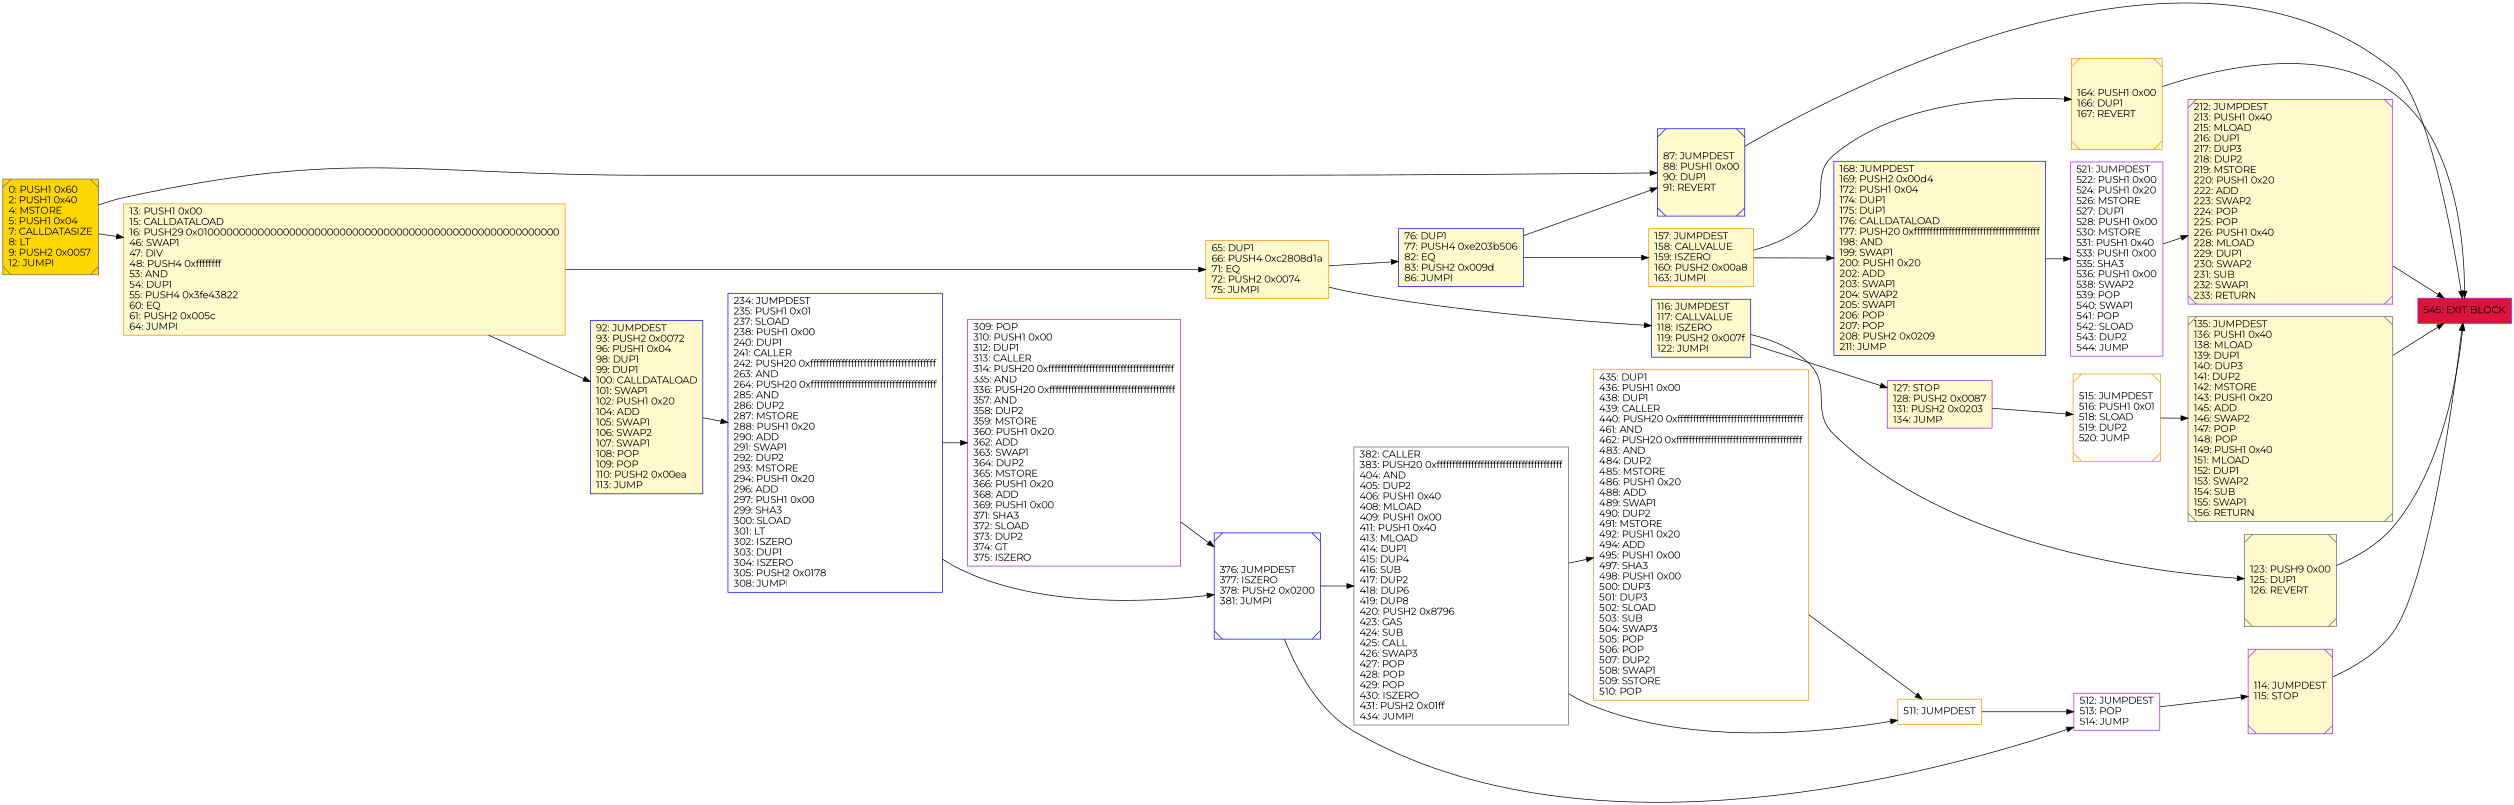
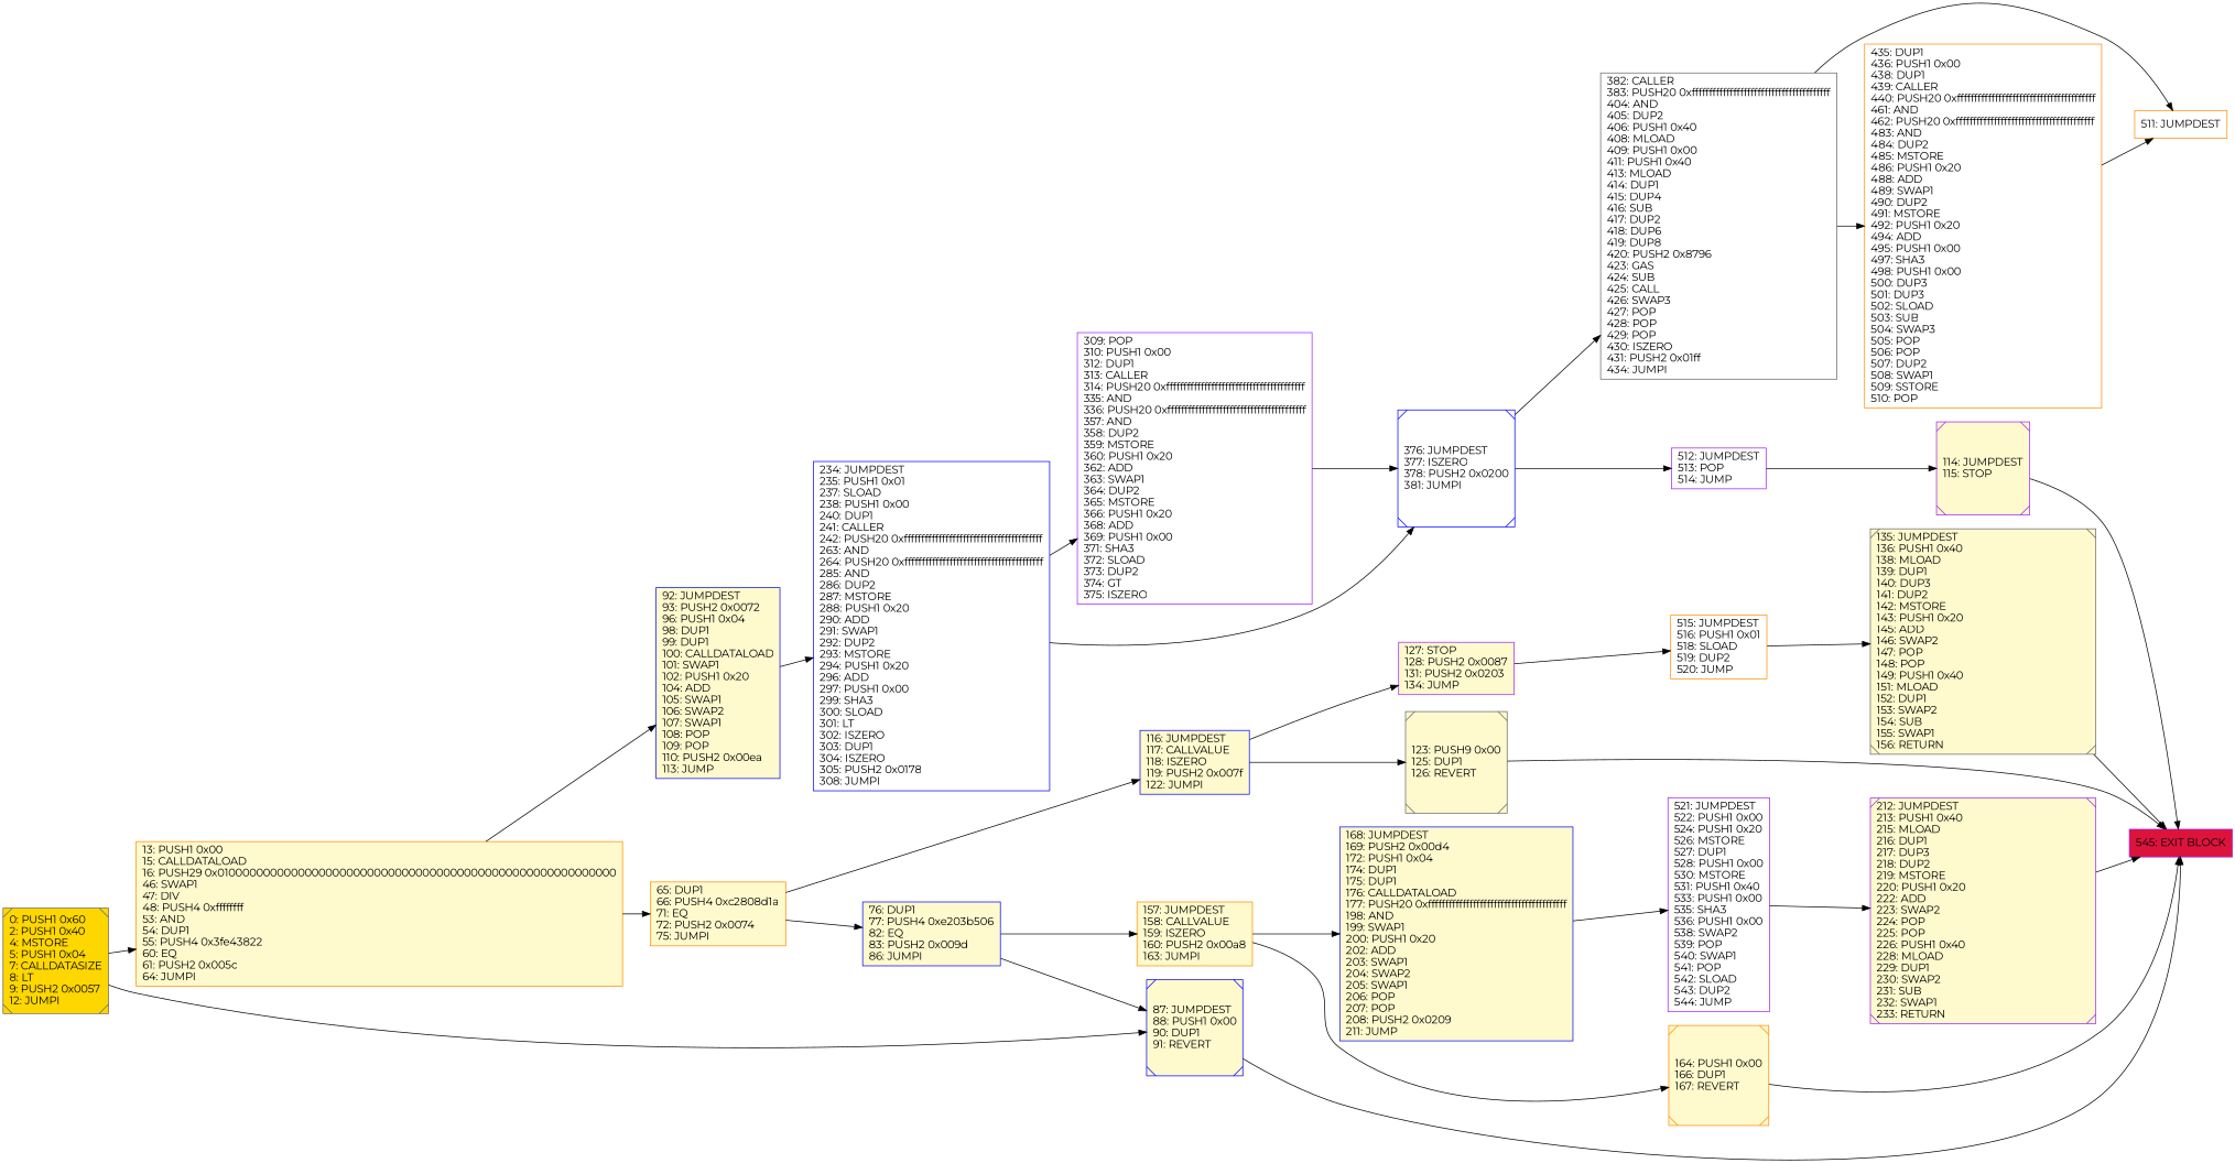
  digraph {
    fontname=Montserrat
    rankdir=LR
    node [color=purple fillcolor=lemonchiffon fontcolor=black fontname=Montserrat shape=box style=filled]
    edge [fontname=Montserrat]
    n1 [label="127: STOP\l128: PUSH2 0x0087\l131: PUSH2 0x0203\l134: JUMP\l"]
-   n2 [color=darkorange fillcolor=white label="515: JUMPDEST\l516: PUSH1 0x01\l518: SLOAD\l519: DUP2\l520: JUMP\l" shape=Msquare]
+   n2 [color=darkorange fillcolor=white label="515: JUMPDEST\l516: PUSH1 0x01\l518: SLOAD\l519: DUP2\l520: JUMP\l"]
    n3 [color=gray40 label="135: JUMPDEST\l136: PUSH1 0x40\l138: MLOAD\l139: DUP1\l140: DUP3\l141: DUP2\l142: MSTORE\l143: PUSH1 0x20\l145: ADD\l146: SWAP2\l147: POP\l148: POP\l149: PUSH1 0x40\l151: MLOAD\l152: DUP1\l153: SWAP2\l154: SUB\l155: SWAP1\l156: RETURN\l" shape=Msquare]
    n4 [color=darkorange label="164: PUSH1 0x00\l166: DUP1\l167: REVERT\l" shape=Msquare]
    n5 [fillcolor=crimson label="545: EXIT BLOCK\l"]
    n6 [fillcolor=white label="309: POP\l310: PUSH1 0x00\l312: DUP1\l313: CALLER\l314: PUSH20 0xffffffffffffffffffffffffffffffffffffffff\l335: AND\l336: PUSH20 0xffffffffffffffffffffffffffffffffffffffff\l357: AND\l358: DUP2\l359: MSTORE\l360: PUSH1 0x20\l362: ADD\l363: SWAP1\l364: DUP2\l365: MSTORE\l366: PUSH1 0x20\l368: ADD\l369: PUSH1 0x00\l371: SHA3\l372: SLOAD\l373: DUP2\l374: GT\l375: ISZERO\l"]
    n7 [color=blue fillcolor=white label="376: JUMPDEST\l377: ISZERO\l378: PUSH2 0x0200\l381: JUMPI\l" shape=Msquare]
    n8 [color=gray40 fillcolor=white label="382: CALLER\l383: PUSH20 0xffffffffffffffffffffffffffffffffffffffff\l404: AND\l405: DUP2\l406: PUSH1 0x40\l408: MLOAD\l409: PUSH1 0x00\l411: PUSH1 0x40\l413: MLOAD\l414: DUP1\l415: DUP4\l416: SUB\l417: DUP2\l418: DUP6\l419: DUP8\l420: PUSH2 0x8796\l423: GAS\l424: SUB\l425: CALL\l426: SWAP3\l427: POP\l428: POP\l429: POP\l430: ISZERO\l431: PUSH2 0x01ff\l434: JUMPI\l"]
    n9 [fillcolor=white label="512: JUMPDEST\l513: POP\l514: JUMP\l"]
    n10 [color=blue label="87: JUMPDEST\l88: PUSH1 0x00\l90: DUP1\l91: REVERT\l" shape=Msquare]
    n11 [fillcolor=white label="521: JUMPDEST\l522: PUSH1 0x00\l524: PUSH1 0x20\l526: MSTORE\l527: DUP1\l528: PUSH1 0x00\l530: MSTORE\l531: PUSH1 0x40\l533: PUSH1 0x00\l535: SHA3\l536: PUSH1 0x00\l538: SWAP2\l539: POP\l540: SWAP1\l541: POP\l542: SLOAD\l543: DUP2\l544: JUMP\l"]
    n12 [label="212: JUMPDEST\l213: PUSH1 0x40\l215: MLOAD\l216: DUP1\l217: DUP3\l218: DUP2\l219: MSTORE\l220: PUSH1 0x20\l222: ADD\l223: SWAP2\l224: POP\l225: POP\l226: PUSH1 0x40\l228: MLOAD\l229: DUP1\l230: SWAP2\l231: SUB\l232: SWAP1\l233: RETURN\l" shape=Msquare]
    n13 [color=darkorange fillcolor=white label="435: DUP1\l436: PUSH1 0x00\l438: DUP1\l439: CALLER\l440: PUSH20 0xffffffffffffffffffffffffffffffffffffffff\l461: AND\l462: PUSH20 0xffffffffffffffffffffffffffffffffffffffff\l483: AND\l484: DUP2\l485: MSTORE\l486: PUSH1 0x20\l488: ADD\l489: SWAP1\l490: DUP2\l491: MSTORE\l492: PUSH1 0x20\l494: ADD\l495: PUSH1 0x00\l497: SHA3\l498: PUSH1 0x00\l500: DUP3\l501: DUP3\l502: SLOAD\l503: SUB\l504: SWAP3\l505: POP\l506: POP\l507: DUP2\l508: SWAP1\l509: SSTORE\l510: POP\l"]
    n14 [color=darkorange fillcolor=white label="511: JUMPDEST\l"]
    n15 [color=blue label="76: DUP1\l77: PUSH4 0xe203b506\l82: EQ\l83: PUSH2 0x009d\l86: JUMPI\l"]
    n16 [color=darkorange label="157: JUMPDEST\l158: CALLVALUE\l159: ISZERO\l160: PUSH2 0x00a8\l163: JUMPI\l"]
    n17 [color=blue label="168: JUMPDEST\l169: PUSH2 0x00d4\l172: PUSH1 0x04\l174: DUP1\l175: DUP1\l176: CALLDATALOAD\l177: PUSH20 0xffffffffffffffffffffffffffffffffffffffff\l198: AND\l199: SWAP1\l200: PUSH1 0x20\l202: ADD\l203: SWAP1\l204: SWAP2\l205: SWAP1\l206: POP\l207: POP\l208: PUSH2 0x0209\l211: JUMP\l"]
    n18 [color=blue label="116: JUMPDEST\l117: CALLVALUE\l118: ISZERO\l119: PUSH2 0x007f\l122: JUMPI\l"]
    n19 [color=gray40 label="123: PUSH9 0x00\l125: DUP1\l126: REVERT\l" shape=Msquare]
    n20 [color=darkorange label="65: DUP1\l66: PUSH4 0xc2808d1a\l71: EQ\l72: PUSH2 0x0074\l75: JUMPI\l"]
    n21 [color=blue fillcolor=white label="234: JUMPDEST\l235: PUSH1 0x01\l237: SLOAD\l238: PUSH1 0x00\l240: DUP1\l241: CALLER\l242: PUSH20 0xffffffffffffffffffffffffffffffffffffffff\l263: AND\l264: PUSH20 0xffffffffffffffffffffffffffffffffffffffff\l285: AND\l286: DUP2\l287: MSTORE\l288: PUSH1 0x20\l290: ADD\l291: SWAP1\l292: DUP2\l293: MSTORE\l294: PUSH1 0x20\l296: ADD\l297: PUSH1 0x00\l299: SHA3\l300: SLOAD\l301: LT\l302: ISZERO\l303: DUP1\l304: ISZERO\l305: PUSH2 0x0178\l308: JUMPI\l"]
    n22 [color=blue label="92: JUMPDEST\l93: PUSH2 0x0072\l96: PUSH1 0x04\l98: DUP1\l99: DUP1\l100: CALLDATALOAD\l101: SWAP1\l102: PUSH1 0x20\l104: ADD\l105: SWAP1\l106: SWAP2\l107: SWAP1\l108: POP\l109: POP\l110: PUSH2 0x00ea\l113: JUMP\l"]
    n23 [label="114: JUMPDEST\l115: STOP\l" shape=Msquare]
    n24 [color=gray40 fillcolor=gold label="0: PUSH1 0x60\l2: PUSH1 0x40\l4: MSTORE\l5: PUSH1 0x04\l7: CALLDATASIZE\l8: LT\l9: PUSH2 0x0057\l12: JUMPI\l" shape=Msquare]
    n25 [color=darkorange label="13: PUSH1 0x00\l15: CALLDATALOAD\l16: PUSH29 0x0100000000000000000000000000000000000000000000000000000000\l46: SWAP1\l47: DIV\l48: PUSH4 0xffffffff\l53: AND\l54: DUP1\l55: PUSH4 0x3fe43822\l60: EQ\l61: PUSH2 0x005c\l64: JUMPI\l"]
    n1 -> n2
    n2 -> n3
    n3 -> n5
    n4 -> n5
    n6 -> n7
    n7 -> n8
    n7 -> n9
    n8 -> n13
    n8 -> n14
    n9 -> n23
    n10 -> n5
    n11 -> n12
    n12 -> n5
    n13 -> n14
-   n14 -> n9
    n15 -> n10
    n15 -> n16
    n16 -> n4
    n16 -> n17
    n17 -> n11
    n18 -> n1
    n18 -> n19
    n19 -> n5
    n20 -> n15
    n20 -> n18
    n21 -> n6
    n21 -> n7
    n22 -> n21
    n23 -> n5
    n24 -> n10
    n24 -> n25
    n25 -> n20
    n25 -> n22
  }
